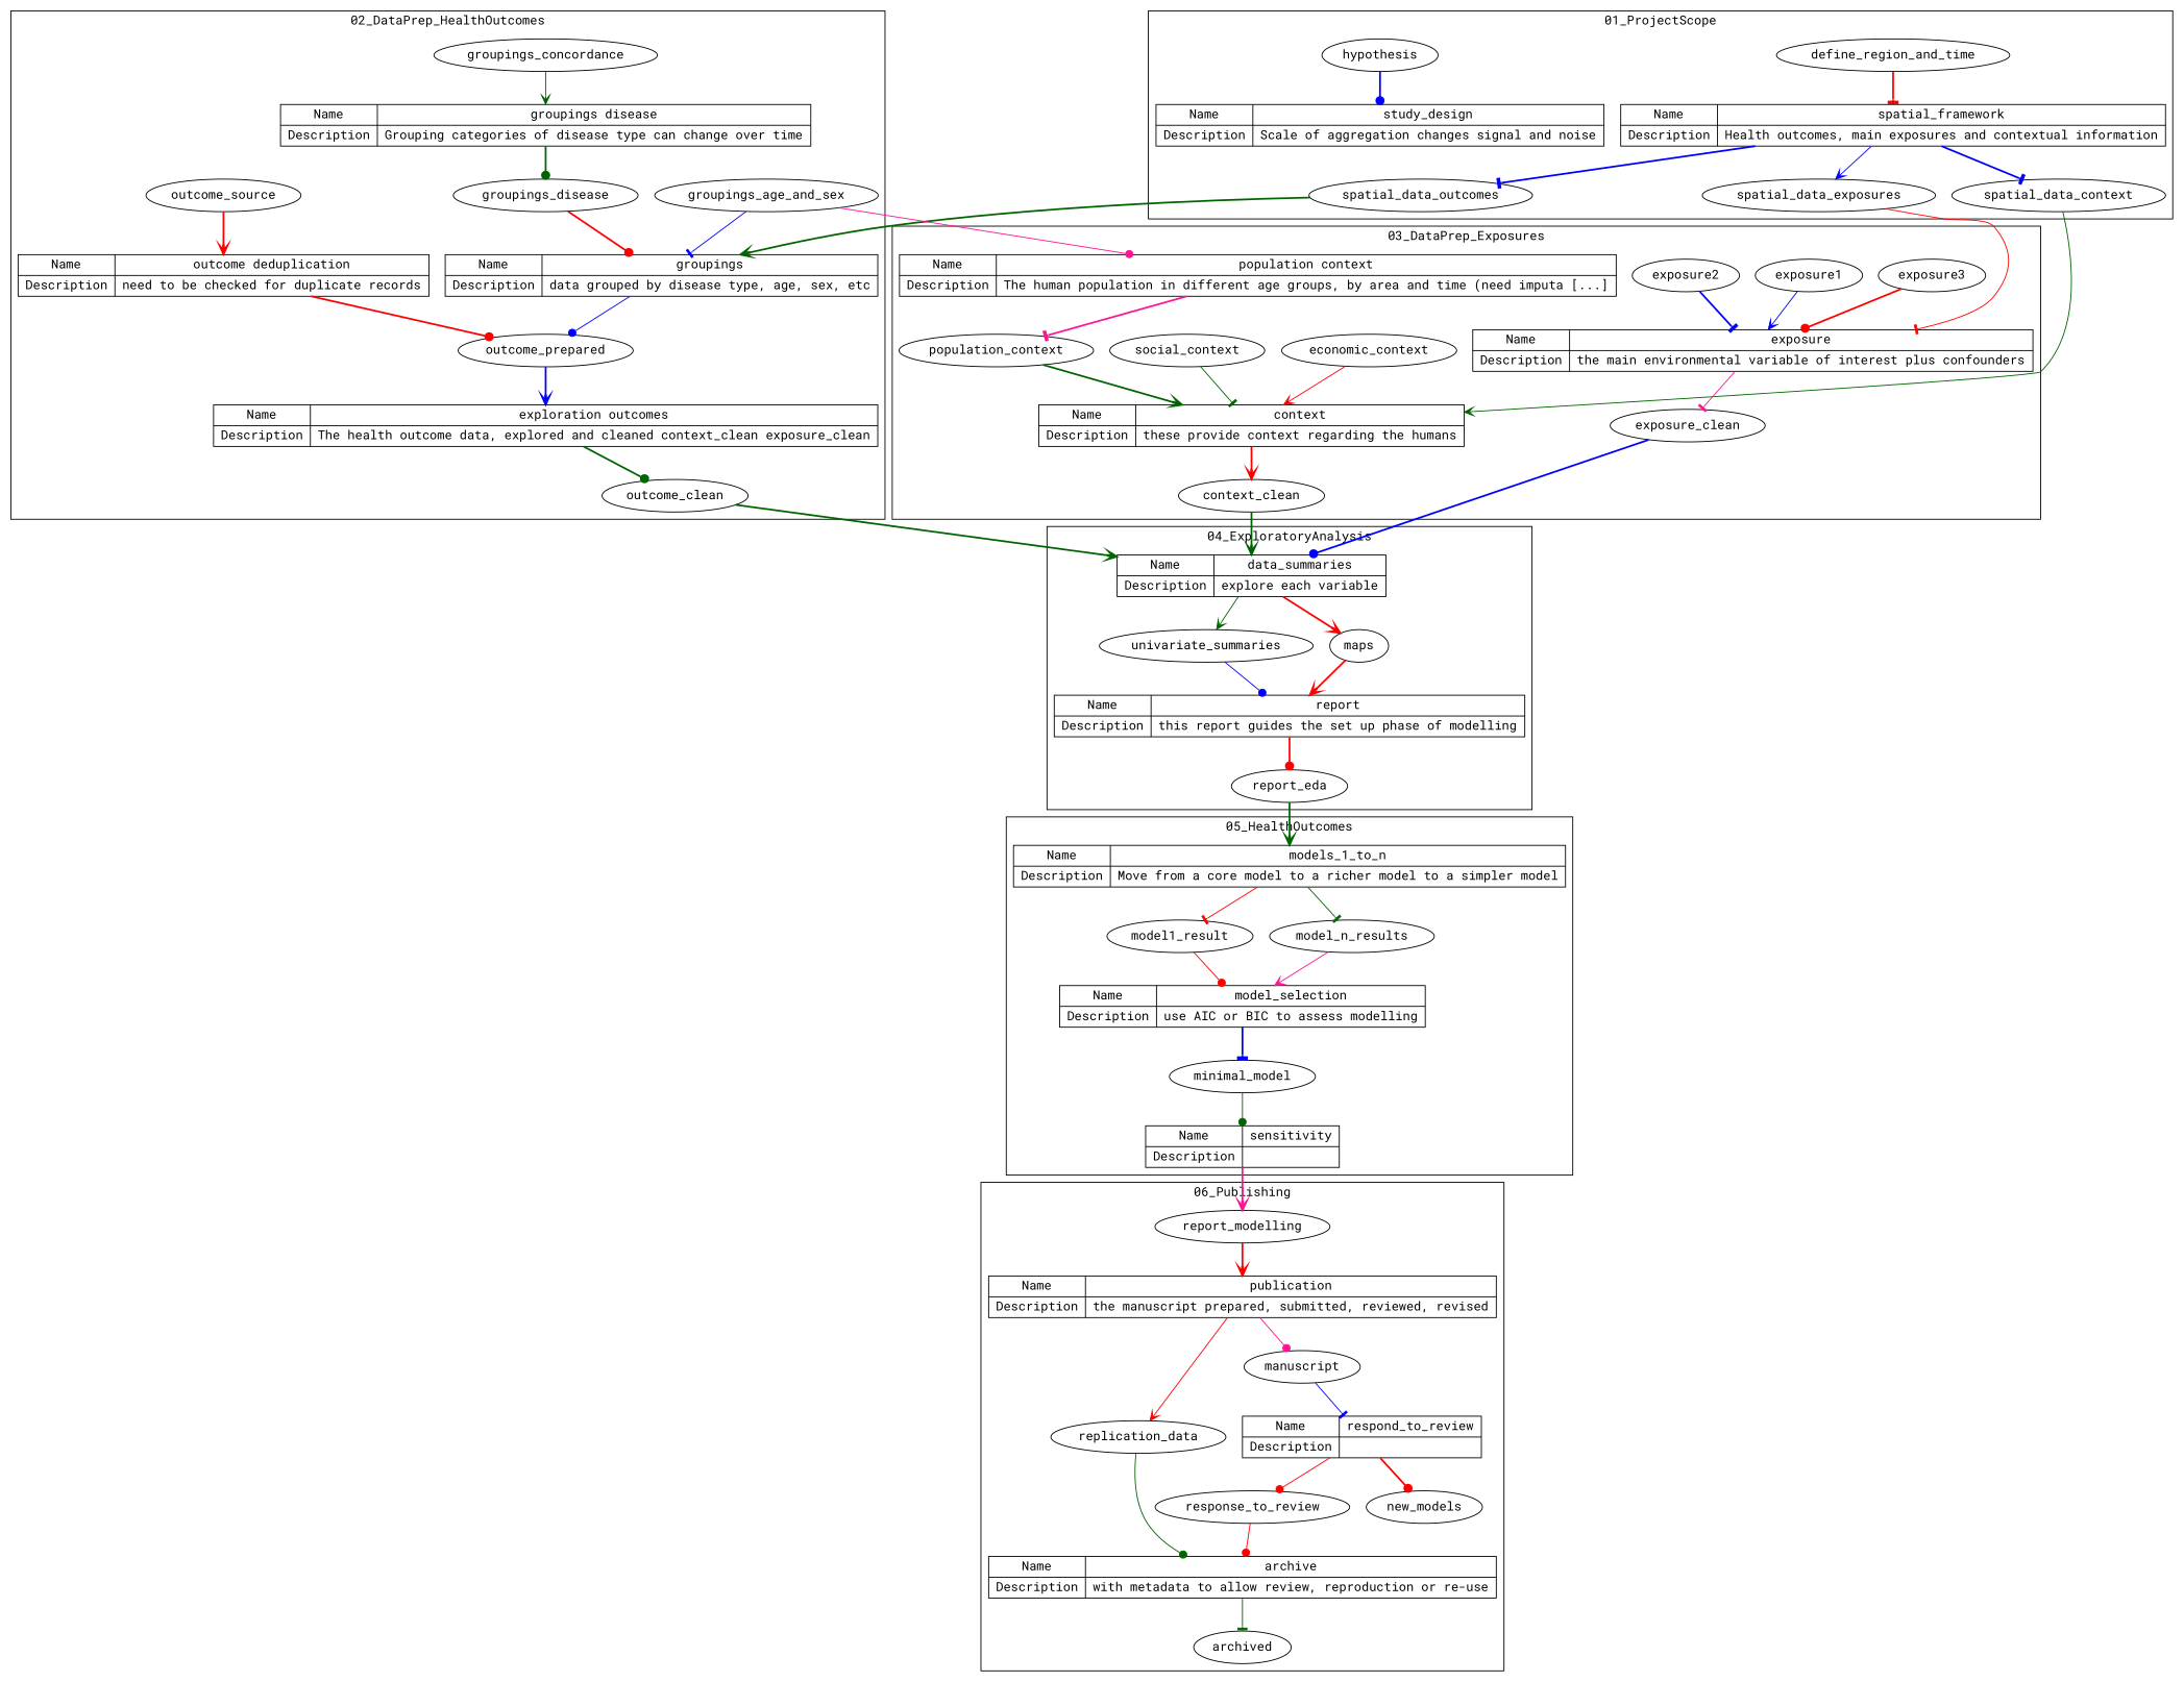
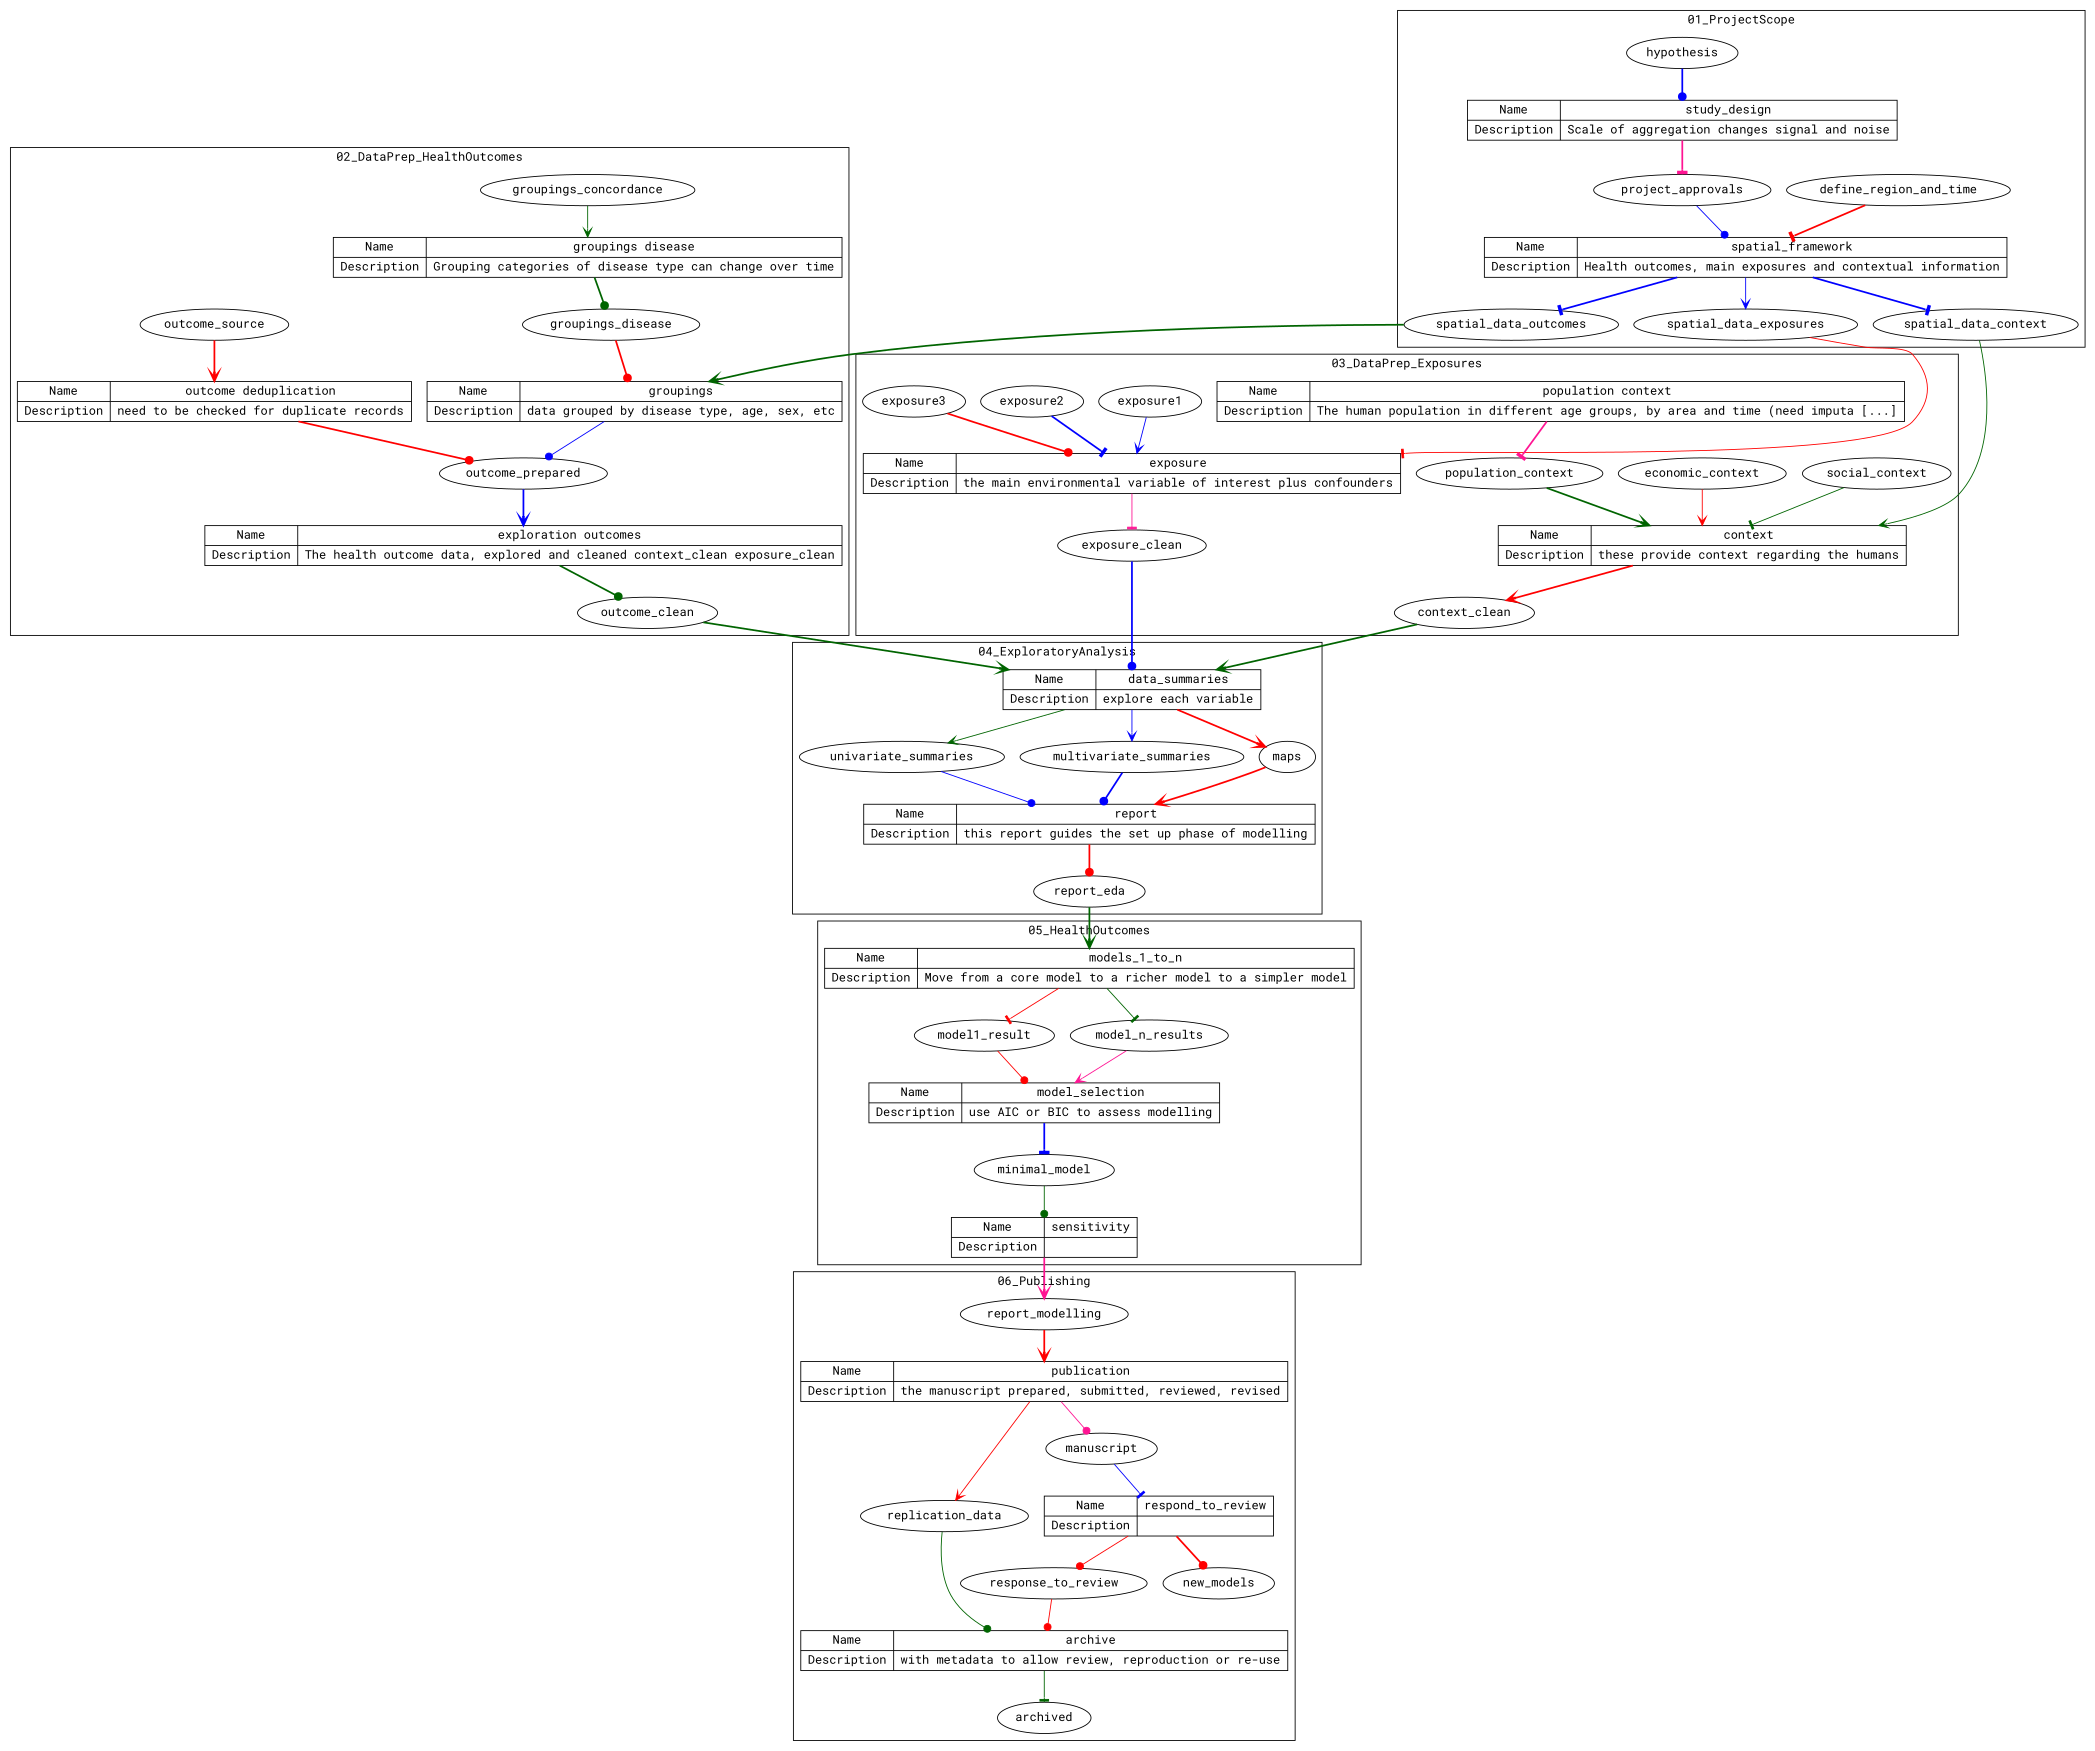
  digraph {
    fontname="Roboto Mono"
    node [fontname="Roboto Mono"]
    edge [arrowhead=vee color=red fontname="Roboto Mono" style=bold]
    n1 [label="{{ { Name | Description } | { spatial_framework | Health outcomes, main exposures and contextual information } }}" shape=record]
+   project_approvals
    spatial_data_outcomes
    spatial_data_exposures
    spatial_data_context
    define_region_and_time
    n7 [label="{{ { Name | Description } | { study_design | Scale of aggregation changes signal and noise } }}" shape=record]
    hypothesis
    n9 [label="{{ { Name | Description } | { groupings | data grouped by disease type, age, sex, etc } }}" shape=record]
    groupings_disease
    outcome_prepared
-   groupings_age_and_sex
    n13 [label="{{ { Name | Description } | { exploration outcomes | The health outcome data, explored and cleaned context_clean exposure_clean  } }}" shape=record]
    n14 [label="{{ { Name | Description } | { outcome deduplication  | need to be checked for duplicate records  } }}" shape=record]
    outcome_source
    outcome_clean
    n17 [label="{{ { Name | Description } | { groupings disease | Grouping categories of disease type can change over time } }}" shape=record]
    groupings_concordance
    n19 [label="{{ { Name | Description } | { exposure | the main environmental variable of interest plus confounders } }}" shape=record]
    n20 [label="{{ { Name | Description } | { context | these provide context regarding the humans } }}" shape=record]
    n21 [label="{{ { Name | Description } | { population context | The human population in different age groups, by area and time (need imputa [...] } }}" shape=record]
    exposure1
    exposure_clean
    exposure2
    exposure3
    social_context
    context_clean
    economic_context
    population_context
    n30 [label="{{ { Name | Description } | { publication | the manuscript prepared, submitted, reviewed, revised } }}" shape=record]
    report_modelling
    manuscript
    replication_data
    n34 [label="{{ { Name | Description } | { respond_to_review |  } }}" shape=record]
    n35 [label="{{ { Name | Description } | { archive | with metadata to allow review, reproduction or re-use } }}" shape=record]
    new_models
    response_to_review
    archived
    n39 [label="{{ { Name | Description } | { data_summaries | explore each variable } }}" shape=record]
    univariate_summaries
+   multivariate_summaries
    maps
    n43 [label="{{ { Name | Description } | { report | this report guides the set up phase of modelling } }}" shape=record]
    report_eda
    n45 [label="{{ { Name | Description } | { models_1_to_n | Move from a  core model to a richer model to a simpler model } }}" shape=record]
    model1_result
    model_n_results
    n48 [label="{{ { Name | Description } | { model_selection | use AIC or BIC to assess modelling } }}" shape=record]
    minimal_model
    n50 [label="{{ { Name | Description } | { sensitivity |  } }}" shape=record]
    subgraph cluster_1 {
      label="01_ProjectScope"
      n1
+     project_approvals
      spatial_data_outcomes
      spatial_data_exposures
      spatial_data_context
      define_region_and_time
      n7
      hypothesis
    }
    subgraph cluster_2 {
      label="02_DataPrep_HealthOutcomes"
      n9
      groupings_disease
      outcome_prepared
-     groupings_age_and_sex
      n13
      n14
      outcome_source
      outcome_clean
      n17
      groupings_concordance
    }
    subgraph cluster_3 {
      label="03_DataPrep_Exposures"
      n19
      n20
      n21
      exposure1
      exposure_clean
      exposure2
      exposure3
      social_context
      context_clean
      economic_context
      population_context
    }
    subgraph cluster_4 {
      label="06_Publishing"
      n30
      report_modelling
      manuscript
      replication_data
      n34
      n35
      new_models
      response_to_review
      archived
    }
    subgraph cluster_5 {
      label="04_ExploratoryAnalysis"
      n39
      univariate_summaries
+     multivariate_summaries
      maps
      n43
      report_eda
    }
    subgraph cluster_6 {
      label="05_HealthOutcomes"
      n45
      model1_result
      model_n_results
      n48
      minimal_model
      n50
    }
    n1 -> spatial_data_outcomes [arrowhead=tee color=blue]
    n1 -> spatial_data_exposures [color=blue style=solid]
    n1 -> spatial_data_context [arrowhead=tee color=blue]
+   project_approvals -> n1 [arrowhead=dot color=blue style=solid]
    spatial_data_outcomes -> n9 [color=darkgreen]
    spatial_data_exposures -> n19 [arrowhead=tee style=solid]
    spatial_data_context -> n20 [color=darkgreen style=solid]
    define_region_and_time -> n1 [arrowhead=tee]
+   n7 -> project_approvals [arrowhead=tee color=deeppink]
    hypothesis -> n7 [arrowhead=dot color=blue]
    n9 -> outcome_prepared [arrowhead=dot color=blue style=solid]
    groupings_disease -> n9 [arrowhead=dot]
    outcome_prepared -> n13 [color=blue]
-   groupings_age_and_sex -> n9 [arrowhead=tee color=blue style=solid]
-   groupings_age_and_sex -> n21 [arrowhead=dot color=deeppink style=solid]
    n13 -> outcome_clean [arrowhead=dot color=darkgreen]
    n14 -> outcome_prepared [arrowhead=dot]
    outcome_source -> n14
    outcome_clean -> n39 [color=darkgreen]
    n17 -> groupings_disease [arrowhead=dot color=darkgreen]
    groupings_concordance -> n17 [color=darkgreen style=solid]
    n19 -> exposure_clean [arrowhead=tee color=deeppink style=solid]
    n20 -> context_clean
    n21 -> population_context [arrowhead=tee color=deeppink]
    exposure1 -> n19 [color=blue style=solid]
    exposure_clean -> n39 [arrowhead=dot color=blue]
    exposure2 -> n19 [arrowhead=tee color=blue]
    exposure3 -> n19 [arrowhead=dot]
    social_context -> n20 [arrowhead=tee color=darkgreen style=solid]
    context_clean -> n39 [color=darkgreen]
    economic_context -> n20 [style=solid]
    population_context -> n20 [color=darkgreen]
    n30 -> manuscript [arrowhead=dot color=deeppink style=solid]
    n30 -> replication_data [style=solid]
    report_modelling -> n30
    manuscript -> n34 [arrowhead=tee color=blue style=solid]
    replication_data -> n35 [arrowhead=dot color=darkgreen style=solid]
    n34 -> new_models [arrowhead=dot]
    n34 -> response_to_review [arrowhead=dot style=solid]
    n35 -> archived [arrowhead=tee color=darkgreen style=solid]
    response_to_review -> n35 [arrowhead=dot style=solid]
    n39 -> univariate_summaries [color=darkgreen style=solid]
+   n39 -> multivariate_summaries [color=blue style=solid]
    n39 -> maps
    univariate_summaries -> n43 [arrowhead=dot color=blue style=solid]
+   multivariate_summaries -> n43 [arrowhead=dot color=blue]
    maps -> n43
    n43 -> report_eda [arrowhead=dot]
    report_eda -> n45 [color=darkgreen]
    n45 -> model1_result [arrowhead=tee style=solid]
    n45 -> model_n_results [arrowhead=tee color=darkgreen style=solid]
    model1_result -> n48 [arrowhead=dot style=solid]
    model_n_results -> n48 [color=deeppink style=solid]
    n48 -> minimal_model [arrowhead=tee color=blue]
    minimal_model -> n50 [arrowhead=dot color=darkgreen style=solid]
    n50 -> report_modelling [color=deeppink]
  }
